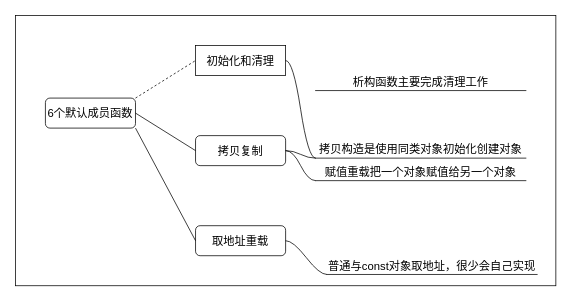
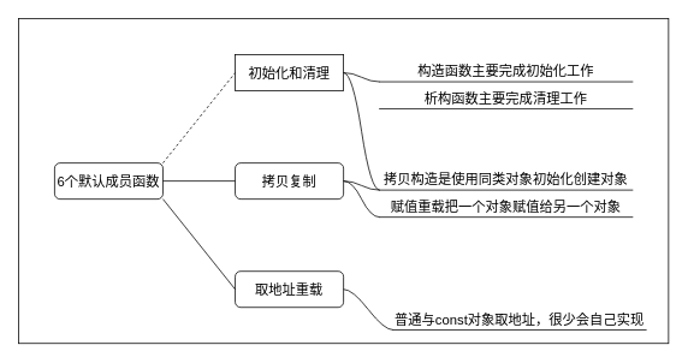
  <mxCell id="0" />
  <mxCell id="1" parent="0" />
  <mxCell id="2" value="" style="rounded=0;whiteSpace=wrap;html=1;" parent="1" vertex="1"><mxGeometry x="20" y="20" width="720" height="360" as="geometry" /></mxCell>
- <mxCell id="3" value="&lt;font style=&quot;font-size: 15px;&quot;&gt;6个默认成员函数&lt;/font&gt;" style="rounded=1;whiteSpace=wrap;html=1;" parent="1" vertex="1"><mxGeometry x="60" y="130" width="120" height="40" as="geometry" /></mxCell>
+ <mxCell id="3" value="&lt;font style=&quot;font-size: 15px;&quot;&gt;6个默认成员函数&lt;/font&gt;" style="rounded=1;whiteSpace=wrap;html=1;" parent="1" vertex="1"><mxGeometry x="60" y="180" width="120" height="40" as="geometry" /></mxCell>
  <mxCell id="4" value="&lt;font style=&quot;font-size: 15px;&quot;&gt;初始化和清理&lt;/font&gt;" style="whiteSpace=wrap;html=1;rounded=0;" parent="1" vertex="1"><mxGeometry x="260" y="60" width="120" height="40" as="geometry" /></mxCell>
  <mxCell id="5" value="&lt;font style=&quot;font-size: 15px;&quot;&gt;拷贝复制&lt;/font&gt;" style="rounded=1;whiteSpace=wrap;html=1;" parent="1" vertex="1"><mxGeometry x="260" y="180" width="120" height="40" as="geometry" /></mxCell>
  <mxCell id="6" value="&lt;font style=&quot;font-size: 15px;&quot;&gt;取地址重载&lt;/font&gt;" style="rounded=1;whiteSpace=wrap;html=1;" parent="1" vertex="1"><mxGeometry x="260" y="300" width="120" height="40" as="geometry" /></mxCell>
+ <mxCell id="7" value="&lt;font style=&quot;font-size: 15px;&quot;&gt;构造函数主要完成初始化工作&lt;/font&gt;" style="whiteSpace=wrap;html=1;shape=partialRectangle;top=0;left=0;bottom=1;right=0;points=[[0,1],[1,1]];fillColor=none;align=center;verticalAlign=bottom;routingCenterY=0.5;snapToPoint=1;recursiveResize=0;autosize=1;treeFolding=1;treeMoving=1;newEdgeStyle={&quot;edgeStyle&quot;:&quot;entityRelationEdgeStyle&quot;,&quot;startArrow&quot;:&quot;none&quot;,&quot;endArrow&quot;:&quot;none&quot;,&quot;segment&quot;:10,&quot;curved&quot;:1,&quot;sourcePerimeterSpacing&quot;:0,&quot;targetPerimeterSpacing&quot;:0};" parent="1" vertex="1"><mxGeometry x="420" y="60" width="280" height="30" as="geometry" /></mxCell>
+ <mxCell id="8" value="" style="edgeStyle=entityRelationEdgeStyle;startArrow=none;endArrow=none;segment=10;curved=1;sourcePerimeterSpacing=0;targetPerimeterSpacing=0;entryX=0;entryY=1;entryDx=0;entryDy=0;exitX=1;exitY=0.5;exitDx=0;exitDy=0;" parent="1" source="4" target="7" edge="1"><mxGeometry relative="1" as="geometry"><mxPoint x="390" y="80" as="sourcePoint" /></mxGeometry></mxCell>
  <mxCell id="9" value="&lt;font style=&quot;font-size: 15px;&quot;&gt;析构函数主要完成清理工作&lt;/font&gt;" style="whiteSpace=wrap;html=1;shape=partialRectangle;top=0;left=0;bottom=1;right=0;points=[[0,1],[1,1]];fillColor=none;align=center;verticalAlign=bottom;routingCenterY=0.5;snapToPoint=1;recursiveResize=0;autosize=1;treeFolding=1;treeMoving=1;newEdgeStyle={&quot;edgeStyle&quot;:&quot;entityRelationEdgeStyle&quot;,&quot;startArrow&quot;:&quot;none&quot;,&quot;endArrow&quot;:&quot;none&quot;,&quot;segment&quot;:10,&quot;curved&quot;:1,&quot;sourcePerimeterSpacing&quot;:0,&quot;targetPerimeterSpacing&quot;:0};" parent="1" vertex="1"><mxGeometry x="420" y="90" width="280" height="30" as="geometry" /></mxCell>
  <mxCell id="10" value="" style="edgeStyle=entityRelationEdgeStyle;startArrow=none;endArrow=none;segment=10;curved=1;sourcePerimeterSpacing=0;targetPerimeterSpacing=0;exitX=1;exitY=0.5;exitDx=0;exitDy=0;" parent="1" source="4" target="11" edge="1"><mxGeometry relative="1" as="geometry"><mxPoint x="380" y="70" as="sourcePoint" /></mxGeometry></mxCell>
  <mxCell id="11" value="&lt;font style=&quot;font-size: 15px;&quot;&gt;拷贝构造是使用同类对象初始化创建对象&lt;/font&gt;" style="whiteSpace=wrap;html=1;shape=partialRectangle;top=0;left=0;bottom=1;right=0;points=[[0,1],[1,1]];fillColor=none;align=center;verticalAlign=bottom;routingCenterY=0.5;snapToPoint=1;recursiveResize=0;autosize=1;treeFolding=1;treeMoving=1;newEdgeStyle={&quot;edgeStyle&quot;:&quot;entityRelationEdgeStyle&quot;,&quot;startArrow&quot;:&quot;none&quot;,&quot;endArrow&quot;:&quot;none&quot;,&quot;segment&quot;:10,&quot;curved&quot;:1,&quot;sourcePerimeterSpacing&quot;:0,&quot;targetPerimeterSpacing&quot;:0};" parent="1" vertex="1"><mxGeometry x="420" y="180" width="280" height="30" as="geometry" /></mxCell>
  <mxCell id="12" value="" style="edgeStyle=entityRelationEdgeStyle;startArrow=none;endArrow=none;segment=10;curved=1;sourcePerimeterSpacing=0;targetPerimeterSpacing=0;entryX=0;entryY=1;entryDx=0;entryDy=0;" parent="1" target="11" edge="1"><mxGeometry relative="1" as="geometry"><mxPoint x="380" y="200" as="sourcePoint" /></mxGeometry></mxCell>
  <mxCell id="13" value="&lt;font style=&quot;font-size: 15px;&quot;&gt;赋值重载把一个对象赋值给另一个对象&lt;/font&gt;" style="whiteSpace=wrap;html=1;shape=partialRectangle;top=0;left=0;bottom=1;right=0;points=[[0,1],[1,1]];fillColor=none;align=center;verticalAlign=bottom;routingCenterY=0.5;snapToPoint=1;recursiveResize=0;autosize=1;treeFolding=1;treeMoving=1;newEdgeStyle={&quot;edgeStyle&quot;:&quot;entityRelationEdgeStyle&quot;,&quot;startArrow&quot;:&quot;none&quot;,&quot;endArrow&quot;:&quot;none&quot;,&quot;segment&quot;:10,&quot;curved&quot;:1,&quot;sourcePerimeterSpacing&quot;:0,&quot;targetPerimeterSpacing&quot;:0};" parent="1" vertex="1"><mxGeometry x="420" y="210" width="280" height="30" as="geometry" /></mxCell>
  <mxCell id="14" value="" style="edgeStyle=entityRelationEdgeStyle;startArrow=none;endArrow=none;segment=10;curved=1;sourcePerimeterSpacing=0;targetPerimeterSpacing=0;exitX=1;exitY=0.5;exitDx=0;exitDy=0;entryX=0;entryY=1;entryDx=0;entryDy=0;" parent="1" source="5" target="13" edge="1"><mxGeometry relative="1" as="geometry"><mxPoint x="380" y="219.83" as="sourcePoint" /><mxPoint x="520" y="300" as="targetPoint" /></mxGeometry></mxCell>
  <mxCell id="15" value="&lt;font style=&quot;font-size: 15px;&quot;&gt;普通与const对象取地址，很少会自己实现&lt;/font&gt;" style="whiteSpace=wrap;html=1;shape=partialRectangle;top=0;left=0;bottom=1;right=0;points=[[0,1],[1,1]];fillColor=none;align=center;verticalAlign=bottom;routingCenterY=0.5;snapToPoint=1;recursiveResize=0;autosize=1;treeFolding=1;treeMoving=1;newEdgeStyle={&quot;edgeStyle&quot;:&quot;entityRelationEdgeStyle&quot;,&quot;startArrow&quot;:&quot;none&quot;,&quot;endArrow&quot;:&quot;none&quot;,&quot;segment&quot;:10,&quot;curved&quot;:1,&quot;sourcePerimeterSpacing&quot;:0,&quot;targetPerimeterSpacing&quot;:0};" parent="1" vertex="1"><mxGeometry x="435" y="335" width="280" height="30" as="geometry" /></mxCell>
  <mxCell id="16" value="" style="edgeStyle=entityRelationEdgeStyle;startArrow=none;endArrow=none;segment=10;curved=1;sourcePerimeterSpacing=0;targetPerimeterSpacing=0;exitX=1;exitY=0.5;exitDx=0;exitDy=0;entryX=0;entryY=1;entryDx=0;entryDy=0;" parent="1" source="6" target="15" edge="1"><mxGeometry relative="1" as="geometry"><mxPoint x="420" y="420" as="sourcePoint" /><mxPoint x="450" y="410" as="targetPoint" /></mxGeometry></mxCell>
  <mxCell id="17" value="" style="endArrow=none;html=1;entryX=0;entryY=0.5;entryDx=0;entryDy=0;exitX=1;exitY=0.5;exitDx=0;exitDy=0;" parent="1" source="3" target="5" edge="1"><mxGeometry width="50" height="50" relative="1" as="geometry"><mxPoint x="80" y="340" as="sourcePoint" /><mxPoint x="130" y="290" as="targetPoint" /></mxGeometry></mxCell>
  <mxCell id="18" value="" style="endArrow=none;html=1;entryX=0;entryY=0.5;entryDx=0;entryDy=0;exitX=1;exitY=0;exitDx=0;exitDy=0;dashed=1;" parent="1" source="3" target="4" edge="1"><mxGeometry width="50" height="50" relative="1" as="geometry"><mxPoint y="370" as="sourcePoint" x="-20" /><mxPoint x="30" y="320" as="targetPoint" /></mxGeometry></mxCell>
  <mxCell id="19" value="" style="endArrow=none;html=1;entryX=0;entryY=0.5;entryDx=0;entryDy=0;exitX=1;exitY=1;exitDx=0;exitDy=0;" parent="1" source="3" target="6" edge="1"><mxGeometry width="50" height="50" relative="1" as="geometry"><mxPoint x="100" y="370" as="sourcePoint" /><mxPoint x="150" y="320" as="targetPoint" /></mxGeometry></mxCell>
